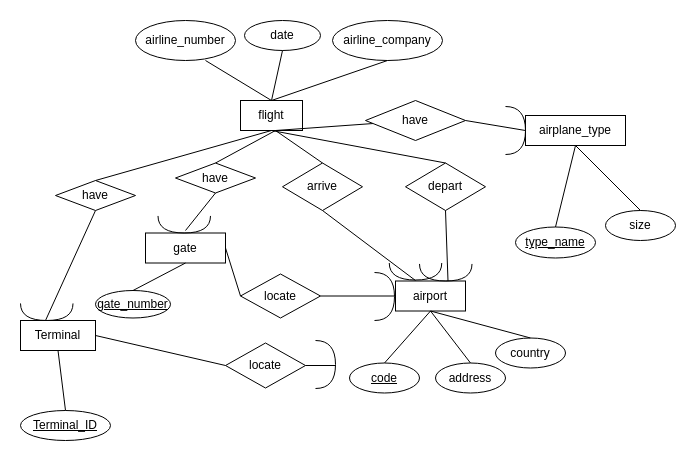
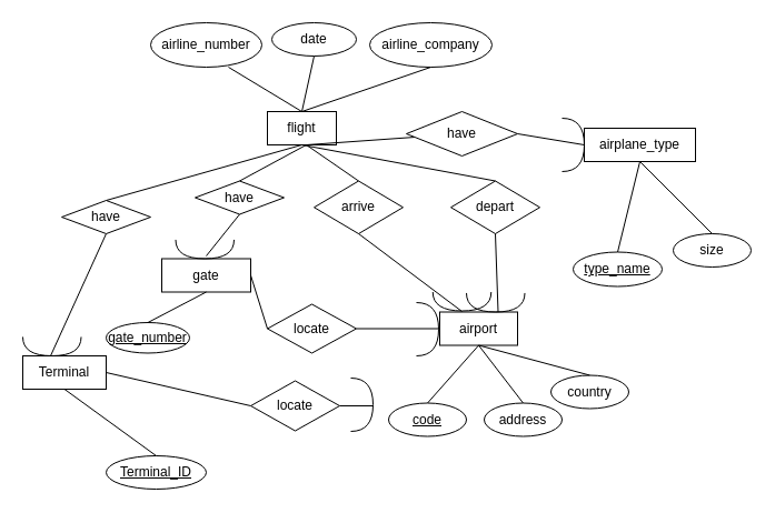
  <mxCell id="0" />
  <mxCell id="1" parent="0" />
  <mxCell id="2" value="airport" style="rounded=0;whiteSpace=wrap;html=1;" vertex="1" parent="1"><mxGeometry x="395" y="280.5" width="70" height="30" as="geometry" /></mxCell>
  <mxCell id="3" value="&lt;u&gt;code&lt;/u&gt;" style="ellipse;whiteSpace=wrap;html=1;" vertex="1" parent="1"><mxGeometry x="349" y="362.5" width="70" height="30" as="geometry" /></mxCell>
  <mxCell id="4" value="address" style="ellipse;whiteSpace=wrap;html=1;" vertex="1" parent="1"><mxGeometry x="435" y="362.5" width="70" height="30" as="geometry" /></mxCell>
  <mxCell id="5" value="country" style="ellipse;whiteSpace=wrap;html=1;" vertex="1" parent="1"><mxGeometry x="495" y="337.5" width="70" height="30" as="geometry" /></mxCell>
  <mxCell id="6" value="" style="endArrow=none;html=1;entryX=0.5;entryY=1;entryDx=0;entryDy=0;exitX=0.5;exitY=0;exitDx=0;exitDy=0;" edge="1" parent="1" source="3" target="2"><mxGeometry width="50" height="50" relative="1" as="geometry"><mxPoint x="385" y="560" as="sourcePoint" /><mxPoint x="435" y="510" as="targetPoint" /></mxGeometry></mxCell>
  <mxCell id="7" value="" style="endArrow=none;html=1;entryX=0.5;entryY=1;entryDx=0;entryDy=0;exitX=0.5;exitY=0;exitDx=0;exitDy=0;" edge="1" parent="1" source="4" target="2"><mxGeometry width="50" height="50" relative="1" as="geometry"><mxPoint x="345" y="550" as="sourcePoint" /><mxPoint x="395" y="500" as="targetPoint" /></mxGeometry></mxCell>
  <mxCell id="8" value="" style="endArrow=none;html=1;entryX=0.5;entryY=1;entryDx=0;entryDy=0;exitX=0.5;exitY=0;exitDx=0;exitDy=0;" edge="1" parent="1" source="5" target="2"><mxGeometry width="50" height="50" relative="1" as="geometry"><mxPoint x="345" y="560" as="sourcePoint" /><mxPoint x="395" y="510" as="targetPoint" /></mxGeometry></mxCell>
  <mxCell id="9" value="Terminal" style="rounded=0;whiteSpace=wrap;html=1;" vertex="1" parent="1"><mxGeometry x="20" y="320" width="75" height="30" as="geometry" /></mxCell>
- <mxCell id="10" value="&lt;u&gt;Terminal_ID&lt;/u&gt;" style="ellipse;whiteSpace=wrap;html=1;" vertex="1" parent="1"><mxGeometry x="20" y="410" width="90" height="30" as="geometry" /></mxCell>
+ <mxCell id="10" value="&lt;u&gt;Terminal_ID&lt;/u&gt;" style="ellipse;whiteSpace=wrap;html=1;" vertex="1" parent="1"><mxGeometry x="95" y="410" width="90" height="30" as="geometry" /></mxCell>
  <mxCell id="11" value="" style="endArrow=none;html=1;exitX=0.5;exitY=0;exitDx=0;exitDy=0;entryX=0.5;entryY=1;entryDx=0;entryDy=0;" edge="1" parent="1" source="10" target="9"><mxGeometry width="50" height="50" relative="1" as="geometry"><mxPoint x="215" y="430" as="sourcePoint" /><mxPoint x="265" y="380" as="targetPoint" /></mxGeometry></mxCell>
  <mxCell id="12" value="locate" style="rhombus;whiteSpace=wrap;html=1;" vertex="1" parent="1"><mxGeometry x="225" y="342.5" width="80" height="45" as="geometry" /></mxCell>
  <mxCell id="13" value="" style="endArrow=none;html=1;exitX=1;exitY=0.5;exitDx=0;exitDy=0;entryX=0;entryY=0.5;entryDx=0;entryDy=0;" edge="1" parent="1" source="9" target="12"><mxGeometry width="50" height="50" relative="1" as="geometry"><mxPoint x="285" y="410" as="sourcePoint" /><mxPoint x="335" y="360" as="targetPoint" /></mxGeometry></mxCell>
  <mxCell id="14" value="&lt;u&gt;gate_number&lt;/u&gt;" style="ellipse;whiteSpace=wrap;html=1;" vertex="1" parent="1"><mxGeometry x="95" y="290" width="75" height="27.5" as="geometry" /></mxCell>
  <mxCell id="15" value="gate" style="rounded=0;whiteSpace=wrap;html=1;" vertex="1" parent="1"><mxGeometry x="145" y="232.5" width="80" height="30" as="geometry" /></mxCell>
  <mxCell id="16" value="" style="endArrow=none;html=1;exitX=0.5;exitY=0;exitDx=0;exitDy=0;entryX=0.5;entryY=1;entryDx=0;entryDy=0;" edge="1" parent="1" source="14" target="15"><mxGeometry width="50" height="50" relative="1" as="geometry"><mxPoint x="205" y="410" as="sourcePoint" /><mxPoint x="255" y="360" as="targetPoint" /></mxGeometry></mxCell>
  <mxCell id="17" value="locate" style="rhombus;whiteSpace=wrap;html=1;" vertex="1" parent="1"><mxGeometry x="240" y="273.5" width="80" height="44" as="geometry" /></mxCell>
  <mxCell id="18" value="" style="endArrow=none;html=1;exitX=1;exitY=0.5;exitDx=0;exitDy=0;entryX=0;entryY=0.5;entryDx=0;entryDy=0;" edge="1" parent="1" source="15" target="17"><mxGeometry width="50" height="50" relative="1" as="geometry"><mxPoint x="205" y="410" as="sourcePoint" /><mxPoint x="255" y="360" as="targetPoint" /></mxGeometry></mxCell>
  <mxCell id="19" value="flight" style="rounded=0;whiteSpace=wrap;html=1;" vertex="1" parent="1"><mxGeometry x="240" y="100" width="62" height="30" as="geometry" /></mxCell>
  <mxCell id="20" value="airline_number" style="ellipse;whiteSpace=wrap;html=1;" vertex="1" parent="1"><mxGeometry x="135" y="20" width="100" height="40" as="geometry" /></mxCell>
  <mxCell id="21" value="" style="endArrow=none;html=1;entryX=0.5;entryY=0;entryDx=0;entryDy=0;" edge="1" parent="1" target="19"><mxGeometry width="50" height="50" relative="1" as="geometry"><mxPoint x="205" y="60" as="sourcePoint" /><mxPoint x="271" y="130" as="targetPoint" /></mxGeometry></mxCell>
  <mxCell id="22" value="date" style="ellipse;whiteSpace=wrap;html=1;" vertex="1" parent="1"><mxGeometry x="244" y="20" width="76" height="30" as="geometry" /></mxCell>
  <mxCell id="23" value="" style="endArrow=none;html=1;exitX=0.5;exitY=1;exitDx=0;exitDy=0;" edge="1" parent="1" source="22"><mxGeometry width="50" height="50" relative="1" as="geometry"><mxPoint x="385" y="410" as="sourcePoint" /><mxPoint x="271" y="100" as="targetPoint" /></mxGeometry></mxCell>
  <mxCell id="24" value="airline_company" style="ellipse;whiteSpace=wrap;html=1;" vertex="1" parent="1"><mxGeometry x="332" y="20" width="110" height="40" as="geometry" /></mxCell>
  <mxCell id="25" value="" style="endArrow=none;html=1;exitX=0.5;exitY=1;exitDx=0;exitDy=0;entryX=0.5;entryY=0;entryDx=0;entryDy=0;" edge="1" parent="1" source="24" target="19"><mxGeometry width="50" height="50" relative="1" as="geometry"><mxPoint x="385" y="410" as="sourcePoint" /><mxPoint x="271" y="130" as="targetPoint" /></mxGeometry></mxCell>
  <mxCell id="26" value="airplane_type" style="rounded=0;whiteSpace=wrap;html=1;" vertex="1" parent="1"><mxGeometry x="525" y="115" width="100" height="30" as="geometry" /></mxCell>
  <mxCell id="27" value="&lt;u&gt;type_name&lt;/u&gt;" style="ellipse;whiteSpace=wrap;html=1;" vertex="1" parent="1"><mxGeometry x="515" y="226.5" width="80" height="31" as="geometry" /></mxCell>
  <mxCell id="28" value="size" style="ellipse;whiteSpace=wrap;html=1;" vertex="1" parent="1"><mxGeometry x="605" y="210" width="70" height="30" as="geometry" /></mxCell>
  <mxCell id="29" value="" style="endArrow=none;html=1;entryX=0.5;entryY=1;entryDx=0;entryDy=0;exitX=0.5;exitY=0;exitDx=0;exitDy=0;" edge="1" parent="1" source="27" target="26"><mxGeometry width="50" height="50" relative="1" as="geometry"><mxPoint x="385" y="410" as="sourcePoint" /><mxPoint x="435" y="360" as="targetPoint" /></mxGeometry></mxCell>
  <mxCell id="30" value="" style="endArrow=none;html=1;entryX=0.5;entryY=1;entryDx=0;entryDy=0;exitX=0.5;exitY=0;exitDx=0;exitDy=0;" edge="1" parent="1" source="28" target="26"><mxGeometry width="50" height="50" relative="1" as="geometry"><mxPoint x="385" y="410" as="sourcePoint" /><mxPoint x="435" y="360" as="targetPoint" /></mxGeometry></mxCell>
  <mxCell id="31" value="" style="endArrow=none;html=1;edgeStyle=orthogonalEdgeStyle;curved=1;" edge="1" parent="1"><mxGeometry width="50" height="50" relative="1" as="geometry"><mxPoint x="315" y="388" as="sourcePoint" /><mxPoint x="315" y="340" as="targetPoint" /><Array as="points"><mxPoint x="335" y="388" /><mxPoint x="335" y="340" /></Array></mxGeometry></mxCell>
  <mxCell id="32" value="" style="endArrow=none;html=1;exitX=1;exitY=0.5;exitDx=0;exitDy=0;" edge="1" parent="1" source="12"><mxGeometry width="50" height="50" relative="1" as="geometry"><mxPoint x="385" y="410" as="sourcePoint" /><mxPoint x="335" y="365" as="targetPoint" /></mxGeometry></mxCell>
  <mxCell id="33" value="" style="endArrow=none;html=1;exitX=1;exitY=0.5;exitDx=0;exitDy=0;entryX=0;entryY=0.5;entryDx=0;entryDy=0;" edge="1" parent="1" source="17" target="2"><mxGeometry width="50" height="50" relative="1" as="geometry"><mxPoint x="385" y="410" as="sourcePoint" /><mxPoint x="365" y="340" as="targetPoint" /></mxGeometry></mxCell>
  <mxCell id="34" value="" style="endArrow=none;html=1;edgeStyle=orthogonalEdgeStyle;curved=1;" edge="1" parent="1"><mxGeometry width="50" height="50" relative="1" as="geometry"><mxPoint x="157.5" y="215.45" as="sourcePoint" /><mxPoint x="210" y="215.45" as="targetPoint" /><Array as="points"><mxPoint x="157.5" y="232.45" /><mxPoint x="210.5" y="232.45" /></Array></mxGeometry></mxCell>
  <mxCell id="35" value="have" style="rhombus;whiteSpace=wrap;html=1;" vertex="1" parent="1"><mxGeometry x="175" y="162.5" width="80" height="30" as="geometry" /></mxCell>
  <mxCell id="36" value="" style="endArrow=none;html=1;entryX=0.5;entryY=1;entryDx=0;entryDy=0;" edge="1" parent="1" target="35"><mxGeometry width="50" height="50" relative="1" as="geometry"><mxPoint x="185" y="230" as="sourcePoint" /><mxPoint x="435" y="360" as="targetPoint" /></mxGeometry></mxCell>
  <mxCell id="37" value="" style="endArrow=none;html=1;exitX=0.5;exitY=0;exitDx=0;exitDy=0;" edge="1" parent="1" source="35"><mxGeometry width="50" height="50" relative="1" as="geometry"><mxPoint x="385" y="410" as="sourcePoint" /><mxPoint x="275" y="130" as="targetPoint" /></mxGeometry></mxCell>
  <mxCell id="38" value="" style="endArrow=none;html=1;edgeStyle=orthogonalEdgeStyle;curved=1;" edge="1" parent="1"><mxGeometry width="50" height="50" relative="1" as="geometry"><mxPoint x="20" y="302.95" as="sourcePoint" /><mxPoint x="72.5" y="302.95" as="targetPoint" /><Array as="points"><mxPoint x="20" y="319.95" /><mxPoint x="73" y="319.95" /></Array></mxGeometry></mxCell>
  <mxCell id="39" value="" style="endArrow=none;html=1;" edge="1" parent="1"><mxGeometry width="50" height="50" relative="1" as="geometry"><mxPoint x="95" y="210" as="sourcePoint" /><mxPoint x="45" y="320" as="targetPoint" /></mxGeometry></mxCell>
  <mxCell id="40" value="have" style="rhombus;whiteSpace=wrap;html=1;" vertex="1" parent="1"><mxGeometry x="55" y="180" width="80" height="30" as="geometry" /></mxCell>
  <mxCell id="41" value="" style="endArrow=none;html=1;exitX=0.5;exitY=0;exitDx=0;exitDy=0;entryX=0.5;entryY=1;entryDx=0;entryDy=0;" edge="1" parent="1" source="40" target="19"><mxGeometry width="50" height="50" relative="1" as="geometry"><mxPoint x="210" y="160" as="sourcePoint" /><mxPoint x="235" y="110" as="targetPoint" /><Array as="points" /></mxGeometry></mxCell>
  <mxCell id="42" value="" style="endArrow=none;html=1;" edge="1" parent="1" target="44"><mxGeometry width="50" height="50" relative="1" as="geometry"><mxPoint x="275" y="130" as="sourcePoint" /><mxPoint x="405" y="130" as="targetPoint" /></mxGeometry></mxCell>
  <mxCell id="43" value="" style="endArrow=none;html=1;edgeStyle=orthogonalEdgeStyle;curved=1;" edge="1" parent="1"><mxGeometry width="50" height="50" relative="1" as="geometry"><mxPoint x="505" y="154" as="sourcePoint" /><mxPoint x="505" y="106" as="targetPoint" /><Array as="points"><mxPoint x="525" y="154" /><mxPoint x="525" y="106" /></Array></mxGeometry></mxCell>
  <mxCell id="44" value="have" style="rhombus;whiteSpace=wrap;html=1;" vertex="1" parent="1"><mxGeometry x="365" y="100" width="100" height="40" as="geometry" /></mxCell>
  <mxCell id="45" value="" style="endArrow=none;html=1;entryX=1;entryY=0.5;entryDx=0;entryDy=0;" edge="1" parent="1" target="44"><mxGeometry width="50" height="50" relative="1" as="geometry"><mxPoint x="525" y="130" as="sourcePoint" /><mxPoint x="455" y="380" as="targetPoint" /></mxGeometry></mxCell>
  <mxCell id="46" value="" style="endArrow=none;html=1;edgeStyle=orthogonalEdgeStyle;curved=1;" edge="1" parent="1"><mxGeometry width="50" height="50" relative="1" as="geometry"><mxPoint x="374" y="320" as="sourcePoint" /><mxPoint x="374" y="272" as="targetPoint" /><Array as="points"><mxPoint x="394" y="320" /><mxPoint x="394" y="272" /></Array></mxGeometry></mxCell>
  <mxCell id="47" value="arrive" style="rhombus;whiteSpace=wrap;html=1;" vertex="1" parent="1"><mxGeometry x="282" y="162.5" width="80" height="47.5" as="geometry" /></mxCell>
  <mxCell id="48" value="depart" style="rhombus;whiteSpace=wrap;html=1;" vertex="1" parent="1"><mxGeometry x="405" y="162.5" width="80" height="47.5" as="geometry" /></mxCell>
  <mxCell id="49" value="" style="endArrow=none;html=1;exitX=0.5;exitY=0;exitDx=0;exitDy=0;" edge="1" parent="1" source="47"><mxGeometry width="50" height="50" relative="1" as="geometry"><mxPoint x="285" y="340" as="sourcePoint" /><mxPoint x="275" y="130" as="targetPoint" /></mxGeometry></mxCell>
  <mxCell id="50" value="" style="endArrow=none;html=1;edgeStyle=orthogonalEdgeStyle;curved=1;" edge="1" parent="1"><mxGeometry width="50" height="50" relative="1" as="geometry"><mxPoint x="388.75" y="262.5" as="sourcePoint" /><mxPoint x="441.25" y="262.5" as="targetPoint" /><Array as="points"><mxPoint x="388.75" y="279.5" /><mxPoint x="441.75" y="279.5" /></Array></mxGeometry></mxCell>
  <mxCell id="51" value="" style="endArrow=none;html=1;edgeStyle=orthogonalEdgeStyle;curved=1;" edge="1" parent="1"><mxGeometry width="50" height="50" relative="1" as="geometry"><mxPoint x="419" y="263.45" as="sourcePoint" /><mxPoint x="471.5" y="263.45" as="targetPoint" /><Array as="points"><mxPoint x="419" y="280.45" /><mxPoint x="472" y="280.45" /></Array></mxGeometry></mxCell>
  <mxCell id="52" value="" style="endArrow=none;html=1;entryX=0.5;entryY=1;entryDx=0;entryDy=0;" edge="1" parent="1" target="47"><mxGeometry width="50" height="50" relative="1" as="geometry"><mxPoint x="415" y="280" as="sourcePoint" /><mxPoint x="335" y="290" as="targetPoint" /></mxGeometry></mxCell>
  <mxCell id="53" value="" style="endArrow=none;html=1;exitX=0.5;exitY=0;exitDx=0;exitDy=0;entryX=0.5;entryY=1;entryDx=0;entryDy=0;" edge="1" parent="1" source="48" target="19"><mxGeometry width="50" height="50" relative="1" as="geometry"><mxPoint x="352" y="172.5" as="sourcePoint" /><mxPoint x="285" y="140" as="targetPoint" /></mxGeometry></mxCell>
  <mxCell id="54" value="" style="endArrow=none;html=1;entryX=0.5;entryY=1;entryDx=0;entryDy=0;exitX=0.75;exitY=0;exitDx=0;exitDy=0;" edge="1" parent="1" source="2" target="48"><mxGeometry width="50" height="50" relative="1" as="geometry"><mxPoint x="285" y="340" as="sourcePoint" /><mxPoint x="335" y="290" as="targetPoint" /></mxGeometry></mxCell>
